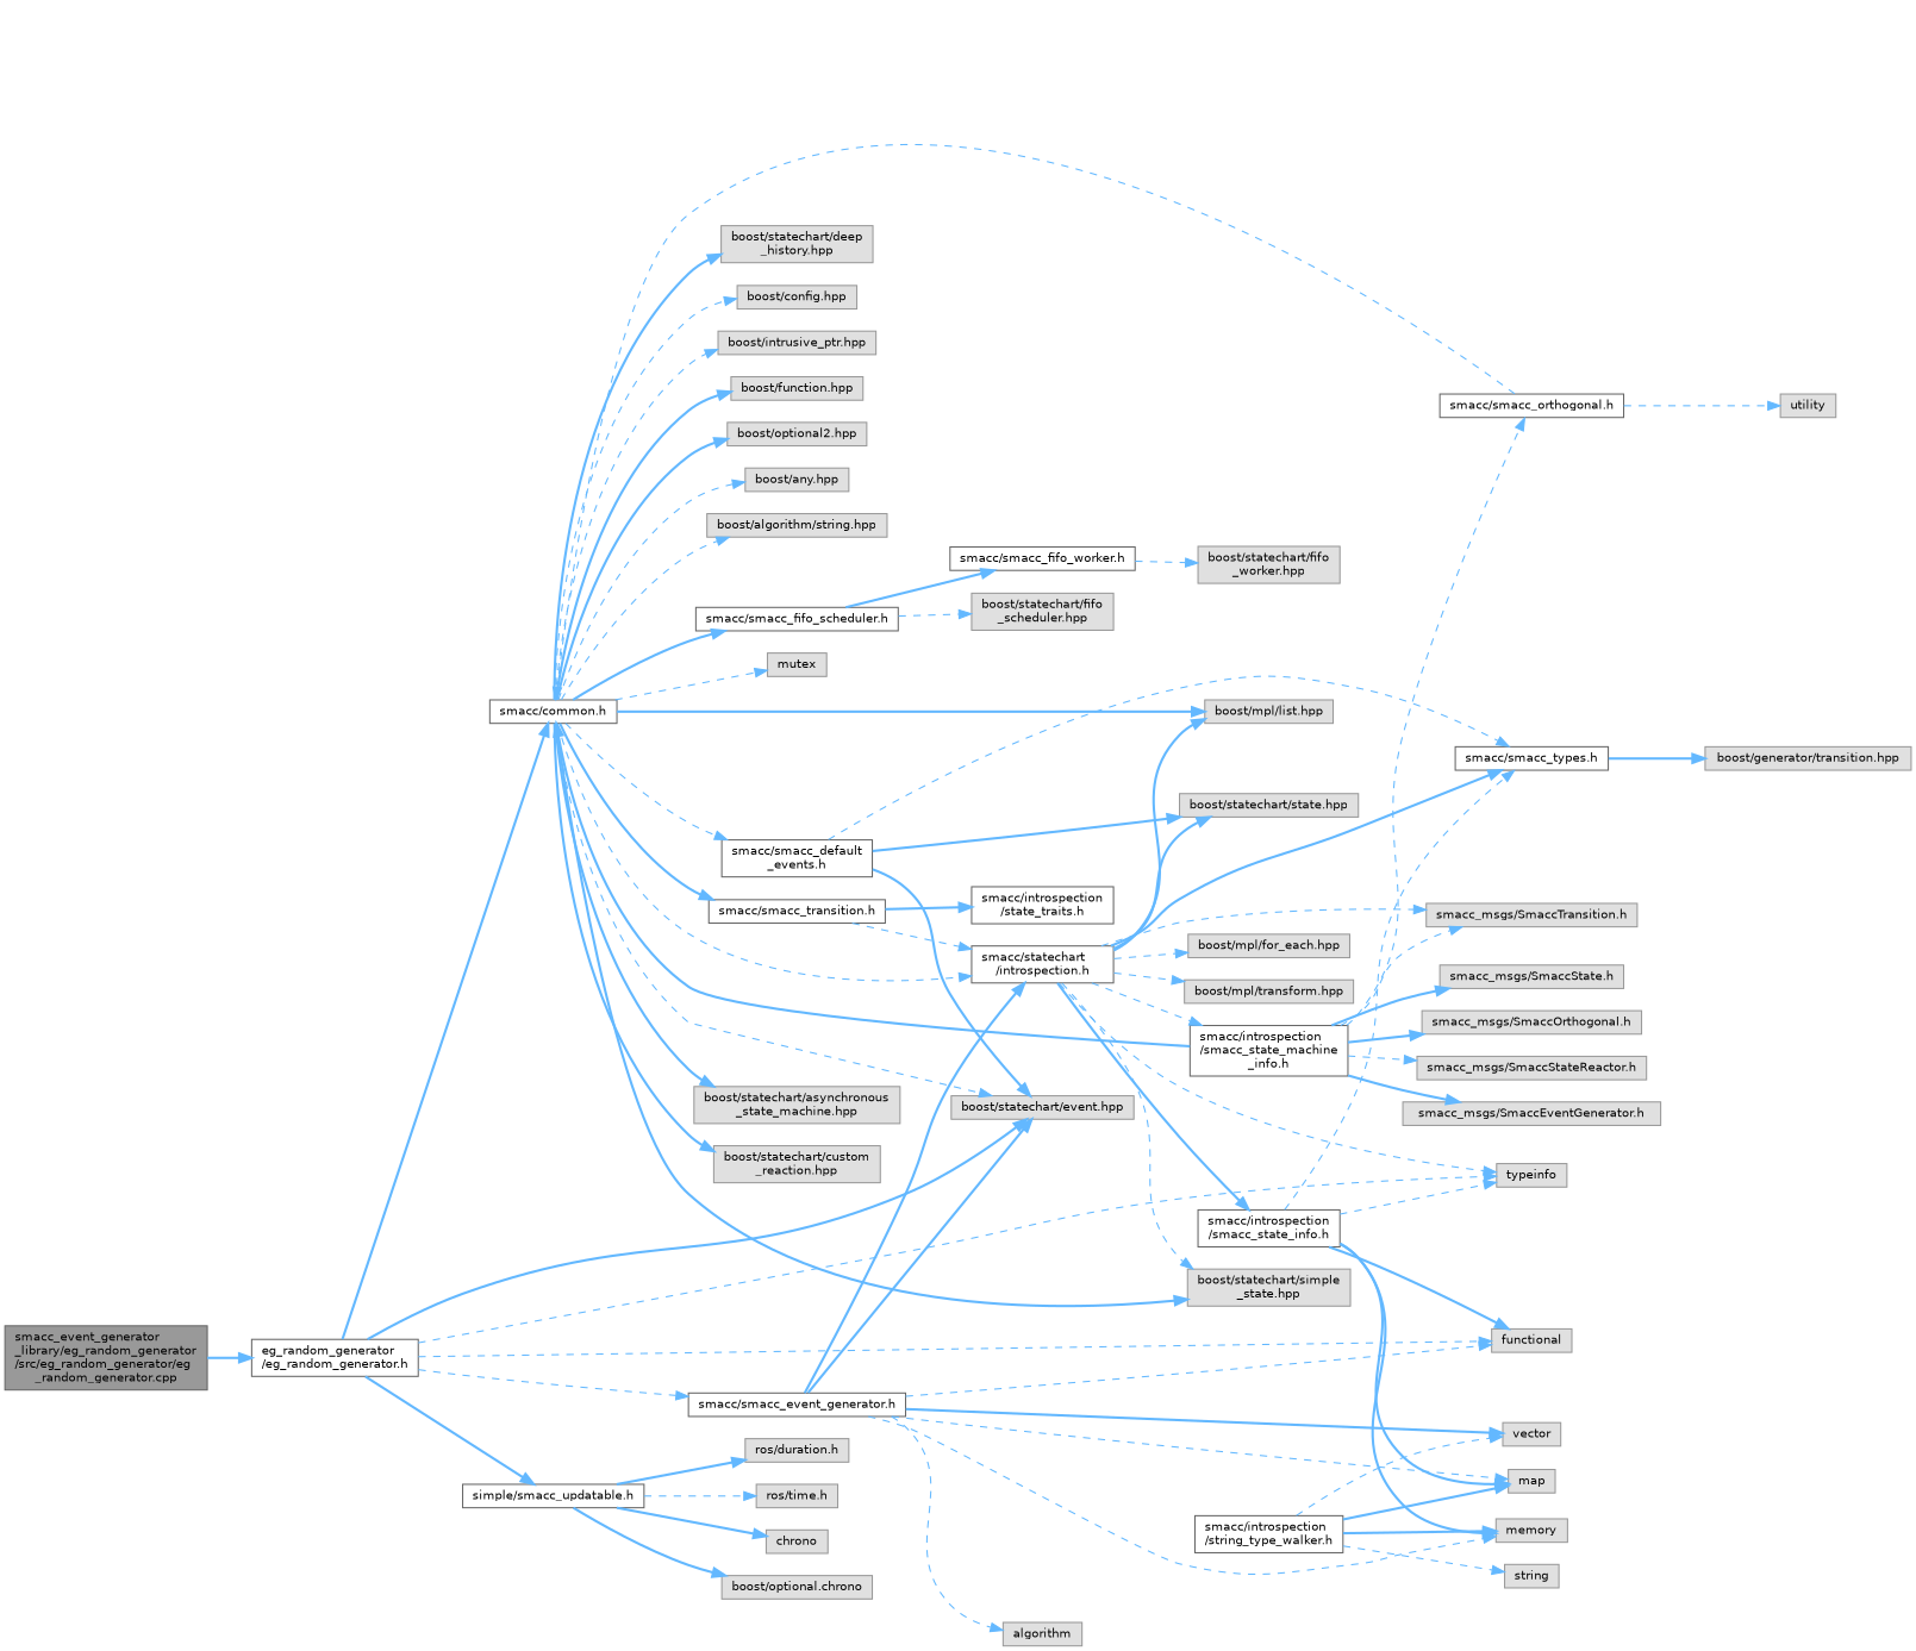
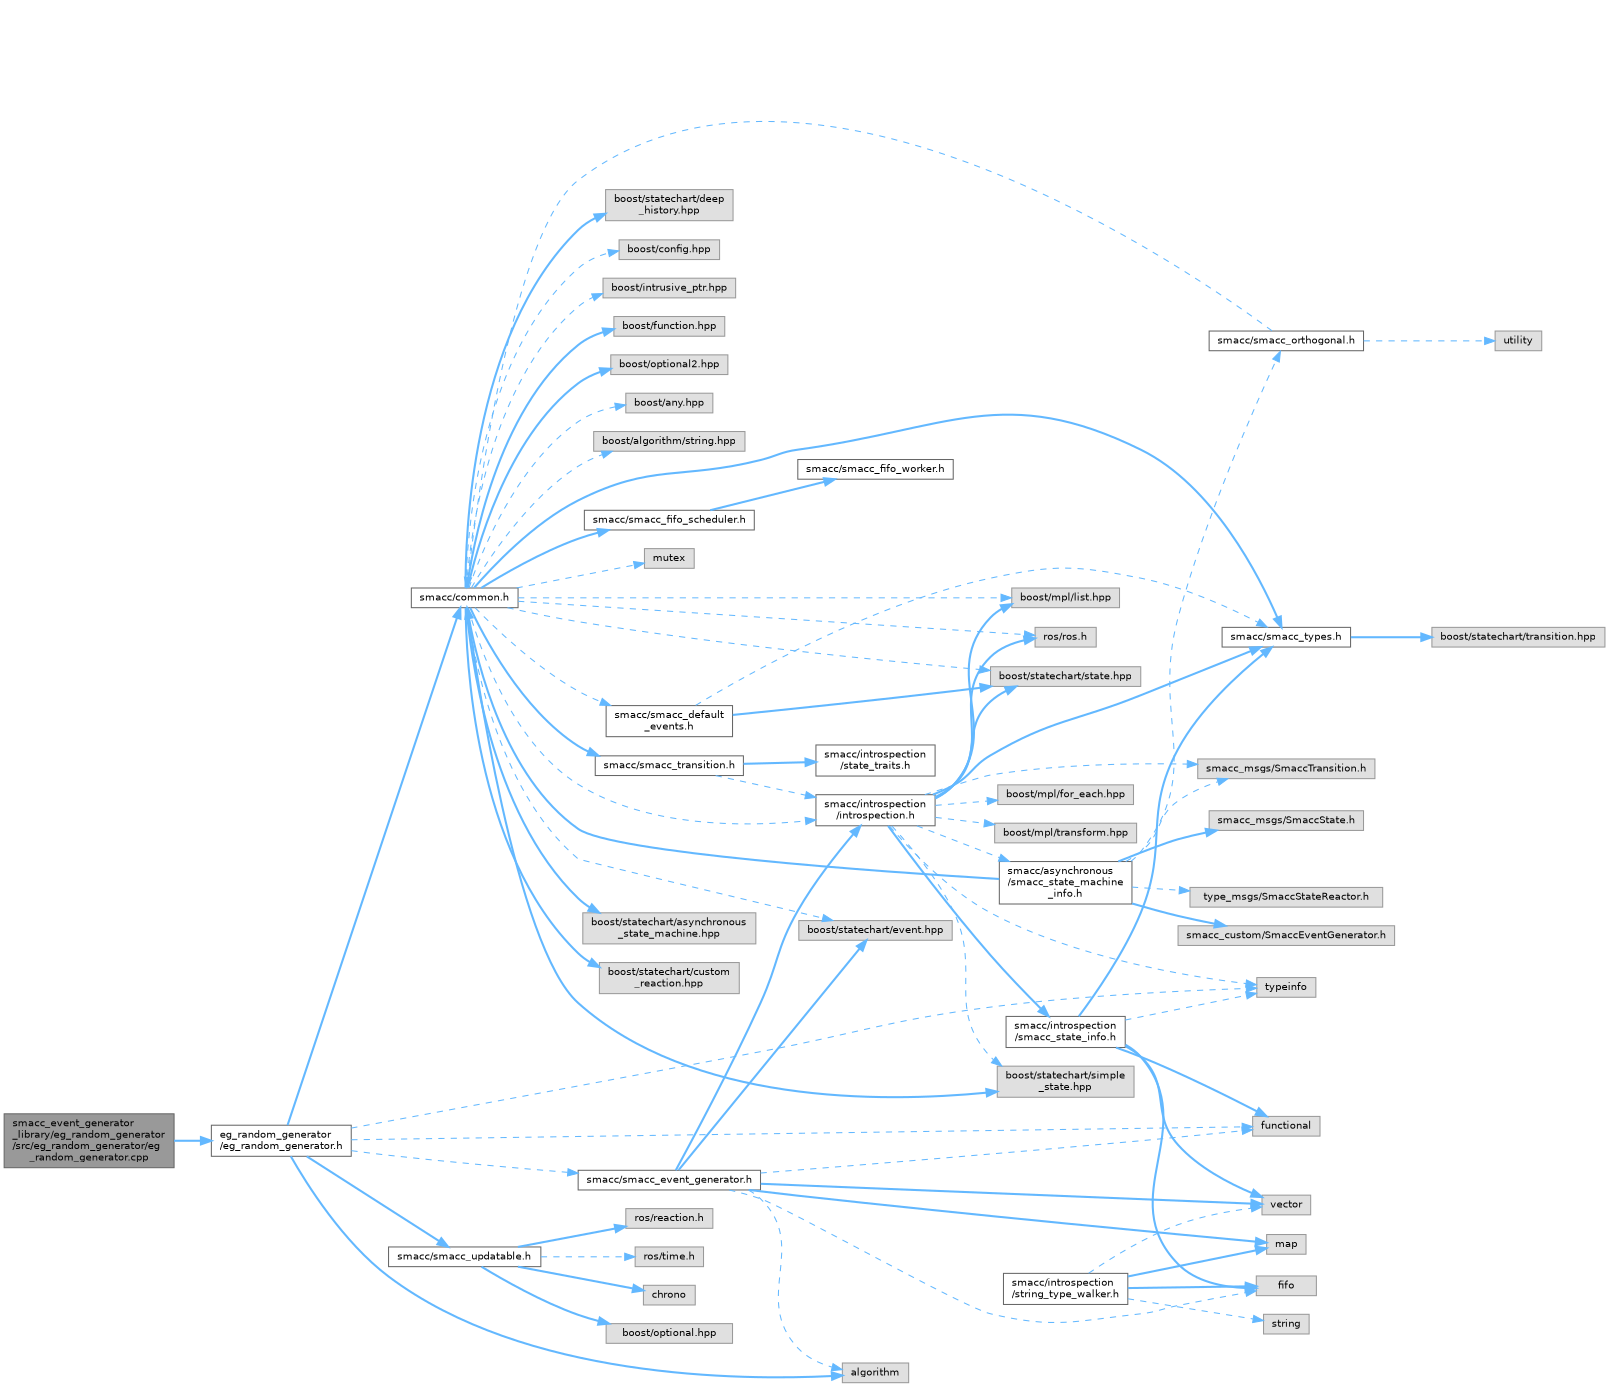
  digraph {
    rankdir=LR
    node [color=grey60 fillcolor="#E0E0E0" fontname=Helvetica fontsize=10 shape=box style=filled]
    edge [color=steelblue1 fontname=Helvetica fontsize=10 labelfontname=Helvetica labelfontsize=10 style=bold]
    n1 [color=gray40 fillcolor=grey60 fontcolor=black height=0.2 label="smacc_event_generator\l_library/eg_random_generator\l/src/eg_random_generator/eg\l_random_generator.cpp" width=0.4]
    n2 [color=grey40 fillcolor=white height=0.2 label="eg_random_generator\l/eg_random_generator.h" width=0.4]
    n3 [color=grey40 fillcolor=white height=0.2 label="smacc/common.h" width=0.4]
    n4 [height=0.2 label="boost/statechart/event.hpp" width=0.4]
    n5 [height=0.2 label=typeinfo width=0.4]
    n6 [height=0.2 label=functional width=0.4]
    n7 [color=grey40 fillcolor=white height=0.2 label="smacc/smacc_event_generator.h" width=0.4]
-   n8 [color=grey40 fillcolor=white height=0.2 label="simple/smacc_updatable.h" width=0.4]
+   n8 [color=grey40 fillcolor=white height=0.2 label="smacc/smacc_updatable.h" width=0.4]
    n9 [height=0.2 label="boost/statechart/state.hpp" width=0.4]
    n10 [height=0.2 label="boost/statechart/simple\l_state.hpp" width=0.4]
    n11 [height=0.2 label="boost/statechart/asynchronous\l_state_machine.hpp" width=0.4]
    n12 [height=0.2 label="boost/statechart/custom\l_reaction.hpp" width=0.4]
    n13 [height=0.2 label="boost/statechart/deep\l_history.hpp" width=0.4]
    n14 [height=0.2 label="boost/config.hpp" width=0.4]
    n15 [height=0.2 label="boost/intrusive_ptr.hpp" width=0.4]
    n16 [height=0.2 label="boost/function.hpp" width=0.4]
    n17 [height=0.2 label="boost/optional2.hpp" width=0.4]
    n18 [height=0.2 label="boost/mpl/list.hpp" width=0.4]
    n19 [height=0.2 label="boost/any.hpp" width=0.4]
    n20 [height=0.2 label="boost/algorithm/string.hpp" width=0.4]
    n21 [height=0.2 label=mutex width=0.4]
+   n22 [height=0.2 label="ros/ros.h" width=0.4]
    n23 [color=grey40 fillcolor=white height=0.2 label="smacc/smacc_fifo_scheduler.h" width=0.4]
    n24 [color=grey40 fillcolor=white height=0.2 label="smacc/smacc_types.h" width=0.4]
-   n25 [color=grey40 fillcolor=white height=0.2 label="smacc/statechart\l/introspection.h" width=0.4]
+   n25 [color=grey40 fillcolor=white height=0.2 label="smacc/introspection\l/introspection.h" width=0.4]
    n26 [color=grey40 fillcolor=white height=0.2 label="smacc/smacc_default\l_events.h" width=0.4]
    n27 [color=grey40 fillcolor=white height=0.2 label="smacc/smacc_transition.h" width=0.4]
-   n28 [height=0.2 label=memory width=0.4]
+   n28 [height=0.2 label=fifo width=0.4]
    n29 [height=0.2 label=vector width=0.4]
    n30 [height=0.2 label=map width=0.4]
    n31 [height=0.2 label=algorithm width=0.4]
    n32 [height=0.2 label=chrono width=0.4]
-   n33 [height=0.2 label="boost/optional.chrono" width=0.4]
-   n34 [height=0.2 label="ros/duration.h" width=0.4]
+   n33 [height=0.2 label="boost/optional.hpp" width=0.4]
+   n34 [height=0.2 label="ros/reaction.h" width=0.4]
    n35 [height=0.2 label="ros/time.h" width=0.4]
-   n36 [height=0.2 label="boost/statechart/fifo\l_scheduler.hpp" width=0.4]
    n37 [color=grey40 fillcolor=white height=0.2 label="smacc/smacc_fifo_worker.h" width=0.4]
-   n38 [height=0.2 label="boost/generator/transition.hpp" width=0.4]
+   n38 [height=0.2 label="boost/statechart/transition.hpp" width=0.4]
    n39 [height=0.2 label="boost/mpl/for_each.hpp" width=0.4]
    n40 [height=0.2 label="boost/mpl/transform.hpp" width=0.4]
    n41 [color=grey40 fillcolor=white height=0.2 label="smacc/introspection\l/smacc_state_info.h" width=0.4]
    n42 [height=0.2 label="smacc_msgs/SmaccTransition.h" width=0.4]
-   n43 [color=grey40 fillcolor=white height=0.2 label="smacc/introspection\l/smacc_state_machine\l_info.h" width=0.4]
+   n43 [color=grey40 fillcolor=white height=0.2 label="smacc/asynchronous\l/smacc_state_machine\l_info.h" width=0.4]
    n44 [color=grey40 fillcolor=white height=0.2 label="smacc/introspection\l/state_traits.h" width=0.4]
-   n45 [height=0.2 label="boost/statechart/fifo\l_worker.hpp" width=0.4]
    n46 [color=grey40 fillcolor=white height=0.2 label="smacc/introspection\l/string_type_walker.h" width=0.4]
    n47 [height=0.2 label=string width=0.4]
    n48 [color=grey40 fillcolor=white height=0.2 label="smacc/smacc_orthogonal.h" width=0.4]
    n49 [height=0.2 label="smacc_msgs/SmaccState.h" width=0.4]
-   n50 [height=0.2 label="smacc_msgs/SmaccOrthogonal.h" width=0.4]
-   n51 [height=0.2 label="smacc_msgs/SmaccStateReactor.h" width=0.4]
-   n52 [height=0.2 label="smacc_msgs/SmaccEventGenerator.h" width=0.4]
+   n51 [height=0.2 label="type_msgs/SmaccStateReactor.h" width=0.4]
+   n52 [height=0.2 label="smacc_custom/SmaccEventGenerator.h" width=0.4]
    n53 [height=0.2 label=utility width=0.4]
    n1 -> n2
    n2 -> n3
-   n2 -> n4
+   n2 -> n31
    n2 -> n5 [style=dashed]
    n2 -> n6 [style=dashed]
    n2 -> n7 [style=dashed]
    n2 -> n8
    n3 -> n4 [style=dashed]
+   n3 -> n9 [style=dashed]
    n3 -> n10
    n3 -> n11
    n3 -> n12
    n3 -> n13
    n3 -> n14 [style=dashed]
    n3 -> n15 [style=dashed]
    n3 -> n16
    n3 -> n17
-   n3 -> n18
+   n3 -> n18 [style=dashed]
    n3 -> n19 [style=dashed]
    n3 -> n20 [style=dashed]
    n3 -> n21 [style=dashed]
+   n3 -> n22 [style=dashed]
    n3 -> n23
+   n3 -> n24
    n3 -> n25 [style=dashed]
    n3 -> n26 [style=dashed]
    n3 -> n27
    n7 -> n4
    n7 -> n6 [style=dashed]
    n7 -> n25
    n7 -> n28 [style=dashed]
    n7 -> n29
-   n7 -> n30 [style=dashed]
+   n7 -> n30
    n7 -> n31 [style=dashed]
    n8 -> n32
    n8 -> n33
    n8 -> n34
    n8 -> n35 [style=dashed]
-   n23 -> n36 [style=dashed]
    n23 -> n37
    n24 -> n38
    n25 -> n5 [style=dashed]
    n25 -> n9
    n25 -> n10 [style=dashed]
    n25 -> n18
+   n25 -> n22
    n25 -> n24
    n25 -> n39 [style=dashed]
    n25 -> n40 [style=dashed]
    n25 -> n41
    n25 -> n42 [style=dashed]
    n25 -> n43 [style=dashed]
-   n26 -> n4
    n26 -> n9
    n26 -> n24 [style=dashed]
    n27 -> n25 [style=dashed]
    n27 -> n44
-   n37 -> n45 [style=dashed]
    n41 -> n5 [style=dashed]
    n41 -> n6
-   n41 -> n24 [style=dashed]
+   n41 -> n24
    n41 -> n28
-   n41 -> n30
+   n41 -> n29
    n43 -> n3
    n43 -> n42 [style=dashed]
    n43 -> n48 [style=dashed]
    n43 -> n49
-   n43 -> n50
    n43 -> n51 [style=dashed]
    n43 -> n52
    n46 -> n28
    n46 -> n29 [style=dashed]
    n46 -> n30
    n46 -> n47 [style=dashed]
    n48 -> n3 [style=dashed]
    n48 -> n53 [style=dashed]
  }
